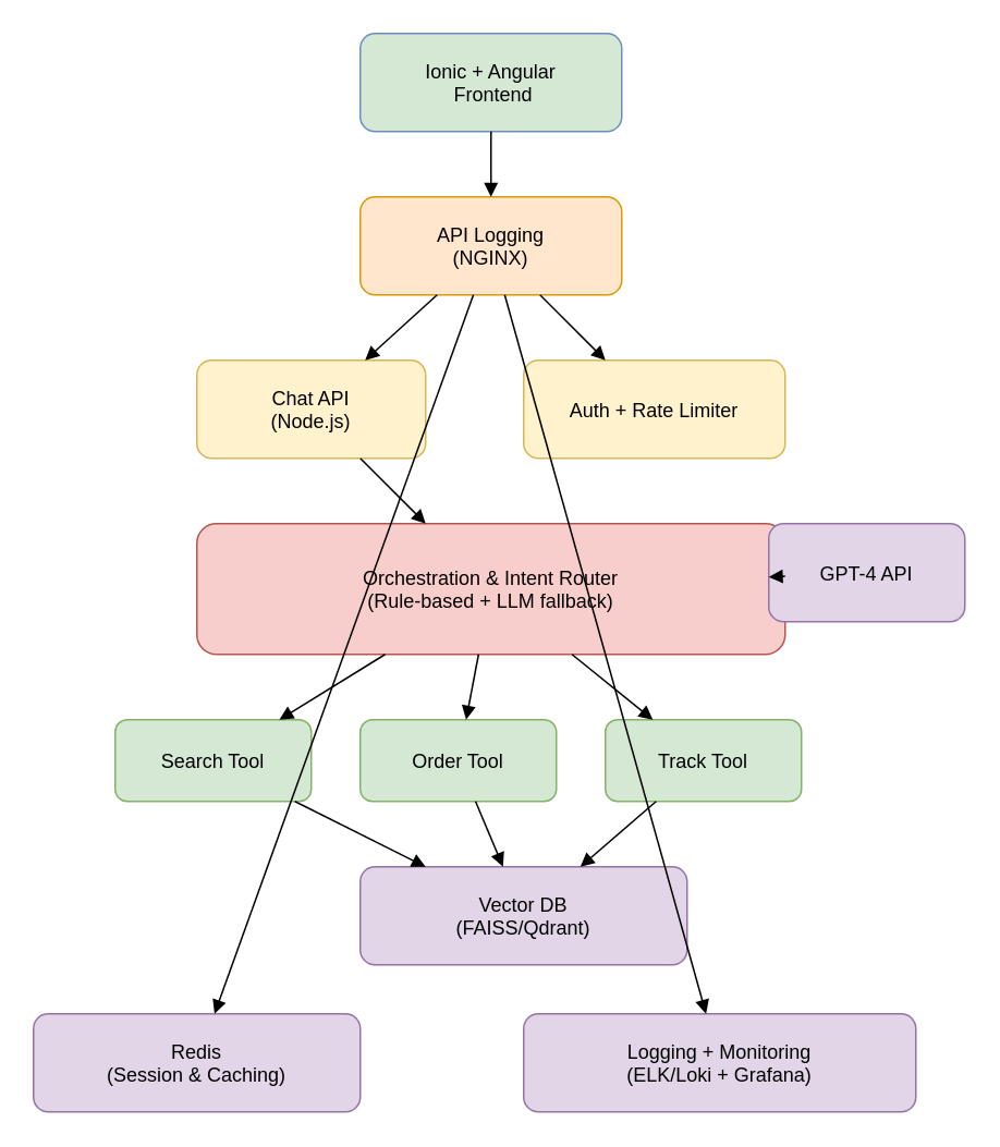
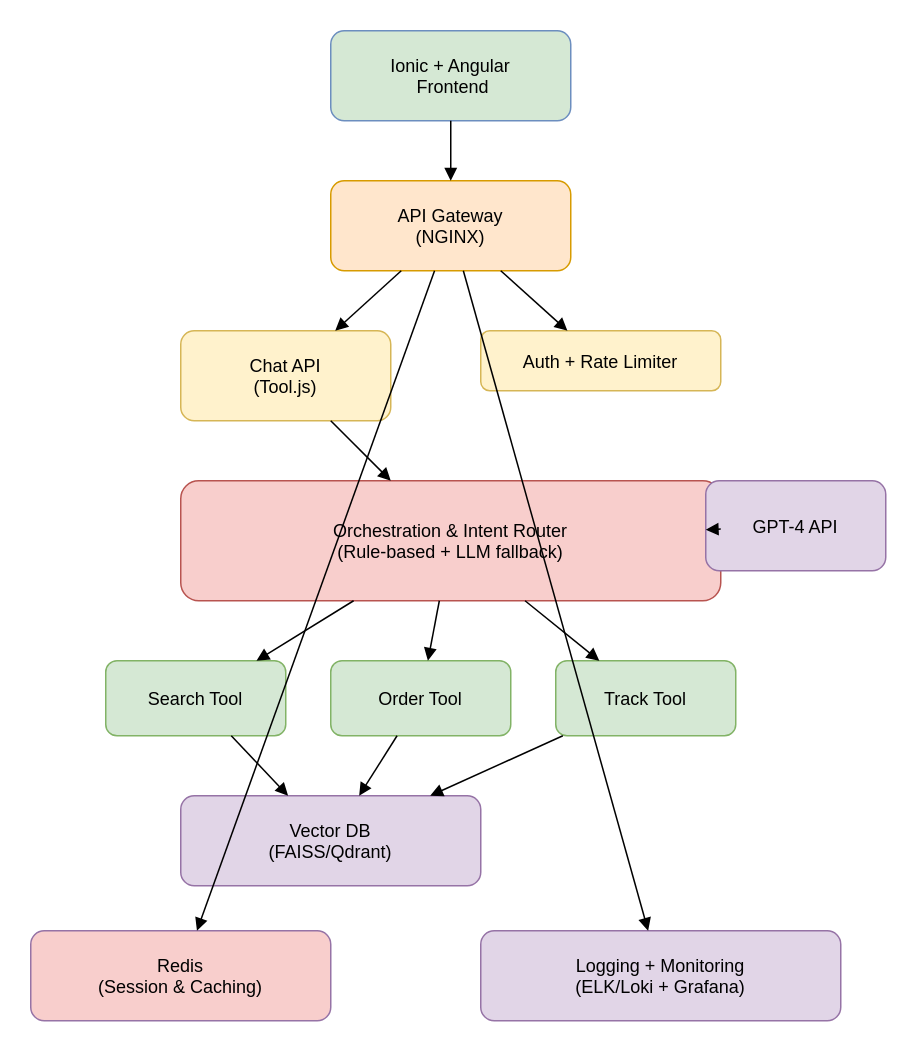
  <mxCell id="0" />
  <mxCell id="1" parent="0" />
  <mxCell id="2" value="Ionic + Angular&#10; Frontend" style="rounded=1;fillColor=#d5e8d4;strokeColor=#6c8ebf;" vertex="1" parent="1"><mxGeometry x="220" y="20" width="160" height="60" as="geometry" /></mxCell>
- <mxCell id="3" value="API Logging&#10;(NGINX)" style="rounded=1;fillColor=#ffe6cc;strokeColor=#d79b00;" vertex="1" parent="1"><mxGeometry x="220" y="120" width="160" height="60" as="geometry" /></mxCell>
- <mxCell id="4" value="Chat API&#10;(Node.js)" style="rounded=1;fillColor=#fff2cc;strokeColor=#d6b656;" vertex="1" parent="1"><mxGeometry x="120" y="220" width="140" height="60" as="geometry" /></mxCell>
- <mxCell id="5" value="Auth + Rate Limiter" style="rounded=1;fillColor=#fff2cc;strokeColor=#d6b656;" vertex="1" parent="1"><mxGeometry x="320" y="220" width="160" height="60" as="geometry" /></mxCell>
+ <mxCell id="3" value="API Gateway&#10;(NGINX)" style="rounded=1;fillColor=#ffe6cc;strokeColor=#d79b00;" vertex="1" parent="1"><mxGeometry x="220" y="120" width="160" height="60" as="geometry" /></mxCell>
+ <mxCell id="4" value="Chat API&#10;(Tool.js)" style="rounded=1;fillColor=#fff2cc;strokeColor=#d6b656;" vertex="1" parent="1"><mxGeometry x="120" y="220" width="140" height="60" as="geometry" /></mxCell>
+ <mxCell id="5" value="Auth + Rate Limiter" style="rounded=1;fillColor=#fff2cc;strokeColor=#d6b656;" vertex="1" parent="1"><mxGeometry x="320" y="220" width="160" height="40" as="geometry" /></mxCell>
  <mxCell id="6" value="Orchestration &amp; Intent Router&#10;(Rule-based + LLM fallback)" style="rounded=1;fillColor=#f8cecc;strokeColor=#b85450;" vertex="1" parent="1"><mxGeometry x="120" y="320" width="360" height="80" as="geometry" /></mxCell>
  <mxCell id="7" value="Search Tool" style="rounded=1;fillColor=#d5e8d4;strokeColor=#82b366;" vertex="1" parent="1"><mxGeometry x="70" y="440" width="120" height="50" as="geometry" /></mxCell>
  <mxCell id="8" value="Order Tool" style="rounded=1;fillColor=#d5e8d4;strokeColor=#82b366;" vertex="1" parent="1"><mxGeometry x="220" y="440" width="120" height="50" as="geometry" /></mxCell>
  <mxCell id="9" value="Track Tool" style="rounded=1;fillColor=#d5e8d4;strokeColor=#82b366;" vertex="1" parent="1"><mxGeometry x="370" y="440" width="120" height="50" as="geometry" /></mxCell>
- <mxCell id="10" value="Vector DB&#10;(FAISS/Qdrant)" style="rounded=1;fillColor=#e1d5e7;strokeColor=#9673a6;" vertex="1" parent="1"><mxGeometry x="220" y="530" width="200" height="60" as="geometry" /></mxCell>
+ <mxCell id="10" value="Vector DB&#10;(FAISS/Qdrant)" style="rounded=1;fillColor=#e1d5e7;strokeColor=#9673a6;" vertex="1" parent="1"><mxGeometry x="120" y="530" width="200" height="60" as="geometry" /></mxCell>
  <mxCell id="11" value="GPT-4 API" style="rounded=1;fillColor=#e1d5e7;strokeColor=#9673a6;" vertex="1" parent="1"><mxGeometry x="470" y="320" width="120" height="60" as="geometry" /></mxCell>
- <mxCell id="12" value="Redis&#10;(Session &amp; Caching)" style="rounded=1;fillColor=#e1d5e7;strokeColor=#9673a6;" vertex="1" parent="1"><mxGeometry x="20" y="620" width="200" height="60" as="geometry" /></mxCell>
+ <mxCell id="12" value="Redis&#10;(Session &amp; Caching)" style="rounded=1;fillColor=#f8cecc;strokeColor=#9673a6;" vertex="1" parent="1"><mxGeometry x="20" y="620" width="200" height="60" as="geometry" /></mxCell>
  <mxCell id="13" value="Logging + Monitoring&#10;(ELK/Loki + Grafana)" style="rounded=1;fillColor=#e1d5e7;strokeColor=#9673a6;" vertex="1" parent="1"><mxGeometry x="320" y="620" width="240" height="60" as="geometry" /></mxCell>
  <mxCell id="14" style="endArrow=block;" edge="1" parent="1" source="2" target="3"><mxGeometry relative="1" as="geometry" /></mxCell>
  <mxCell id="15" style="endArrow=block;" edge="1" parent="1" source="3" target="4"><mxGeometry relative="1" as="geometry" /></mxCell>
  <mxCell id="16" style="endArrow=block;" edge="1" parent="1" source="3" target="5"><mxGeometry relative="1" as="geometry" /></mxCell>
  <mxCell id="17" style="endArrow=block;" edge="1" parent="1" source="4" target="6"><mxGeometry relative="1" as="geometry" /></mxCell>
  <mxCell id="18" style="endArrow=block;" edge="1" parent="1" source="6" target="7"><mxGeometry relative="1" as="geometry" /></mxCell>
  <mxCell id="19" style="endArrow=block;" edge="1" parent="1" source="6" target="8"><mxGeometry relative="1" as="geometry" /></mxCell>
  <mxCell id="20" style="endArrow=block;" edge="1" parent="1" source="6" target="9"><mxGeometry relative="1" as="geometry" /></mxCell>
  <mxCell id="21" style="endArrow=block;" edge="1" parent="1" source="7" target="10"><mxGeometry relative="1" as="geometry" /></mxCell>
  <mxCell id="22" style="endArrow=block;" edge="1" parent="1" source="8" target="10"><mxGeometry relative="1" as="geometry" /></mxCell>
  <mxCell id="23" style="endArrow=block;" edge="1" parent="1" source="9" target="10"><mxGeometry relative="1" as="geometry" /></mxCell>
  <mxCell id="24" style="endArrow=block;" edge="1" parent="1" source="6" target="11"><mxGeometry relative="1" as="geometry" /></mxCell>
  <mxCell id="25" style="endArrow=block;" edge="1" parent="1" source="3" target="12"><mxGeometry relative="1" as="geometry" /></mxCell>
  <mxCell id="26" style="endArrow=block;" edge="1" parent="1" source="3" target="13"><mxGeometry relative="1" as="geometry" /></mxCell>
